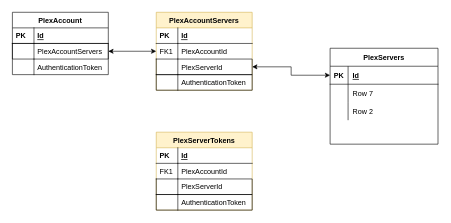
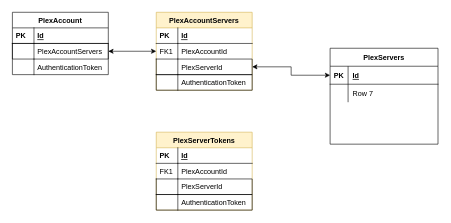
  <mxCell id="0" />
  <mxCell id="1" parent="0" />
  <mxCell id="2" style="rounded=0;orthogonalLoop=1;jettySize=auto;html=1;endArrow=classic;endFill=1;startArrow=classic;startFill=1;edgeStyle=orthogonalEdgeStyle;" edge="1" parent="1" source="37" target="7"><mxGeometry relative="1" as="geometry" /></mxCell>
  <mxCell id="3" style="edgeStyle=orthogonalEdgeStyle;rounded=0;orthogonalLoop=1;jettySize=auto;html=1;entryX=0;entryY=0.5;entryDx=0;entryDy=0;startArrow=classic;startFill=1;endArrow=classic;endFill=1;exitX=1;exitY=0.5;exitDx=0;exitDy=0;" edge="1" parent="1" source="9" target="23"><mxGeometry relative="1" as="geometry" /></mxCell>
  <mxCell id="4" value="PlexAccountServers" style="swimlane;fontStyle=1;childLayout=stackLayout;horizontal=1;startSize=26;horizontalStack=0;resizeParent=1;resizeLast=0;collapsible=1;marginBottom=0;rounded=0;shadow=0;strokeWidth=1;fillColor=#fff2cc;strokeColor=#d6b656;" parent="1" vertex="1"><mxGeometry x="260" y="20" width="160" height="130" as="geometry"><mxRectangle x="260" y="80" width="160" height="26" as="alternateBounds" /></mxGeometry></mxCell>
  <mxCell id="5" value="Id" style="shape=partialRectangle;top=0;left=0;right=0;bottom=1;align=left;verticalAlign=top;fillColor=none;spacingLeft=40;spacingRight=4;overflow=hidden;rotatable=0;points=[[0,0.5],[1,0.5]];portConstraint=eastwest;dropTarget=0;rounded=0;shadow=0;strokeWidth=1;fontStyle=5" parent="4" vertex="1"><mxGeometry y="26" width="160" height="26" as="geometry" /></mxCell>
  <mxCell id="6" value="PK" style="shape=partialRectangle;top=0;left=0;bottom=0;fillColor=none;align=left;verticalAlign=top;spacingLeft=4;spacingRight=4;overflow=hidden;rotatable=0;points=[];portConstraint=eastwest;part=1;fontStyle=1" parent="5" vertex="1" connectable="0"><mxGeometry width="36" height="26" as="geometry" /></mxCell>
  <mxCell id="7" value="PlexAccountId" style="shape=partialRectangle;top=0;left=0;right=0;bottom=0;align=left;verticalAlign=top;fillColor=none;spacingLeft=40;spacingRight=4;overflow=hidden;rotatable=0;points=[[0,0.5],[1,0.5]];portConstraint=eastwest;dropTarget=0;rounded=0;shadow=0;strokeWidth=1;" parent="4" vertex="1"><mxGeometry y="52" width="160" height="26" as="geometry" /></mxCell>
  <mxCell id="8" value="FK1" style="shape=partialRectangle;top=0;left=0;bottom=0;fillColor=none;align=left;verticalAlign=top;spacingLeft=4;spacingRight=4;overflow=hidden;rotatable=0;points=[];portConstraint=eastwest;part=1;" parent="7" vertex="1" connectable="0"><mxGeometry width="36" height="26" as="geometry" /></mxCell>
  <mxCell id="9" value="PlexServerId" style="shape=partialRectangle;top=1;left=1;right=1;bottom=1;align=left;verticalAlign=top;fillColor=none;spacingLeft=40;spacingRight=4;overflow=hidden;rotatable=0;points=[[0,0.5],[1,0.5]];portConstraint=eastwest;dropTarget=0;rounded=0;shadow=0;strokeWidth=1;" vertex="1" parent="4"><mxGeometry y="78" width="160" height="26" as="geometry" /></mxCell>
  <mxCell id="10" value="" style="shape=partialRectangle;top=0;left=0;bottom=0;fillColor=none;align=left;verticalAlign=top;spacingLeft=4;spacingRight=4;overflow=hidden;rotatable=0;points=[];portConstraint=eastwest;part=1;" vertex="1" connectable="0" parent="9"><mxGeometry width="36" height="26" as="geometry" /></mxCell>
  <mxCell id="11" value="AuthenticationToken" style="shape=partialRectangle;top=1;left=1;right=1;bottom=1;align=left;verticalAlign=top;fillColor=none;spacingLeft=40;spacingRight=4;overflow=hidden;rotatable=0;points=[[0,0.5],[1,0.5]];portConstraint=eastwest;dropTarget=0;rounded=0;shadow=0;strokeWidth=1;" vertex="1" parent="4"><mxGeometry y="104" width="160" height="26" as="geometry" /></mxCell>
  <mxCell id="12" value="" style="shape=partialRectangle;top=0;left=0;bottom=0;fillColor=none;align=left;verticalAlign=top;spacingLeft=4;spacingRight=4;overflow=hidden;rotatable=0;points=[];portConstraint=eastwest;part=1;" vertex="1" connectable="0" parent="11"><mxGeometry width="36" height="26" as="geometry" /></mxCell>
  <mxCell id="13" value="PlexServerTokens" style="swimlane;fontStyle=1;childLayout=stackLayout;horizontal=1;startSize=26;horizontalStack=0;resizeParent=1;resizeLast=0;collapsible=1;marginBottom=0;rounded=0;shadow=0;strokeWidth=1;fillColor=#fff2cc;strokeColor=#d6b656;" vertex="1" parent="1"><mxGeometry x="260" y="220" width="160" height="130" as="geometry"><mxRectangle x="260" y="80" width="160" height="26" as="alternateBounds" /></mxGeometry></mxCell>
  <mxCell id="14" value="Id" style="shape=partialRectangle;top=0;left=0;right=0;bottom=1;align=left;verticalAlign=top;fillColor=none;spacingLeft=40;spacingRight=4;overflow=hidden;rotatable=0;points=[[0,0.5],[1,0.5]];portConstraint=eastwest;dropTarget=0;rounded=0;shadow=0;strokeWidth=1;fontStyle=5" vertex="1" parent="13"><mxGeometry y="26" width="160" height="26" as="geometry" /></mxCell>
  <mxCell id="15" value="PK" style="shape=partialRectangle;top=0;left=0;bottom=0;fillColor=none;align=left;verticalAlign=top;spacingLeft=4;spacingRight=4;overflow=hidden;rotatable=0;points=[];portConstraint=eastwest;part=1;fontStyle=1" vertex="1" connectable="0" parent="14"><mxGeometry width="36" height="26" as="geometry" /></mxCell>
  <mxCell id="16" value="PlexAccountId" style="shape=partialRectangle;top=0;left=0;right=0;bottom=0;align=left;verticalAlign=top;fillColor=none;spacingLeft=40;spacingRight=4;overflow=hidden;rotatable=0;points=[[0,0.5],[1,0.5]];portConstraint=eastwest;dropTarget=0;rounded=0;shadow=0;strokeWidth=1;" vertex="1" parent="13"><mxGeometry y="52" width="160" height="26" as="geometry" /></mxCell>
  <mxCell id="17" value="FK1" style="shape=partialRectangle;top=0;left=0;bottom=0;fillColor=none;align=left;verticalAlign=top;spacingLeft=4;spacingRight=4;overflow=hidden;rotatable=0;points=[];portConstraint=eastwest;part=1;" vertex="1" connectable="0" parent="16"><mxGeometry width="36" height="26" as="geometry" /></mxCell>
  <mxCell id="18" value="PlexServerId" style="shape=partialRectangle;top=1;left=1;right=1;bottom=1;align=left;verticalAlign=top;fillColor=none;spacingLeft=40;spacingRight=4;overflow=hidden;rotatable=0;points=[[0,0.5],[1,0.5]];portConstraint=eastwest;dropTarget=0;rounded=0;shadow=0;strokeWidth=1;" vertex="1" parent="13"><mxGeometry y="78" width="160" height="26" as="geometry" /></mxCell>
  <mxCell id="19" value="" style="shape=partialRectangle;top=0;left=0;bottom=0;fillColor=none;align=left;verticalAlign=top;spacingLeft=4;spacingRight=4;overflow=hidden;rotatable=0;points=[];portConstraint=eastwest;part=1;" vertex="1" connectable="0" parent="18"><mxGeometry width="36" height="26" as="geometry" /></mxCell>
  <mxCell id="20" value="AuthenticationToken" style="shape=partialRectangle;top=1;left=1;right=1;bottom=1;align=left;verticalAlign=top;fillColor=none;spacingLeft=40;spacingRight=4;overflow=hidden;rotatable=0;points=[[0,0.5],[1,0.5]];portConstraint=eastwest;dropTarget=0;rounded=0;shadow=0;strokeWidth=1;" vertex="1" parent="13"><mxGeometry y="104" width="160" height="26" as="geometry" /></mxCell>
  <mxCell id="21" value="" style="shape=partialRectangle;top=0;left=0;bottom=0;fillColor=none;align=left;verticalAlign=top;spacingLeft=4;spacingRight=4;overflow=hidden;rotatable=0;points=[];portConstraint=eastwest;part=1;" vertex="1" connectable="0" parent="20"><mxGeometry width="36" height="26" as="geometry" /></mxCell>
  <mxCell id="22" value="PlexServers" style="shape=table;startSize=30;container=1;collapsible=1;childLayout=tableLayout;fixedRows=1;rowLines=0;fontStyle=1;align=center;resizeLast=1;" vertex="1" parent="1"><mxGeometry x="550" y="80" width="180" height="160" as="geometry" /></mxCell>
  <mxCell id="23" value="" style="shape=partialRectangle;collapsible=0;dropTarget=0;pointerEvents=0;fillColor=none;top=0;left=0;bottom=1;right=0;points=[[0,0.5],[1,0.5]];portConstraint=eastwest;" vertex="1" parent="22"><mxGeometry y="30" width="180" height="30" as="geometry" /></mxCell>
  <mxCell id="24" value="PK" style="shape=partialRectangle;connectable=0;fillColor=none;top=0;left=0;bottom=0;right=0;fontStyle=1;overflow=hidden;" vertex="1" parent="23"><mxGeometry width="30" height="30" as="geometry" /></mxCell>
  <mxCell id="25" value="Id" style="shape=partialRectangle;connectable=0;fillColor=none;top=0;left=0;bottom=0;right=0;align=left;spacingLeft=6;fontStyle=5;overflow=hidden;" vertex="1" parent="23"><mxGeometry x="30" width="150" height="30" as="geometry" /></mxCell>
  <mxCell id="26" value="" style="shape=partialRectangle;collapsible=0;dropTarget=0;pointerEvents=0;fillColor=none;top=0;left=0;bottom=0;right=0;points=[[0,0.5],[1,0.5]];portConstraint=eastwest;" vertex="1" parent="22"><mxGeometry y="60" width="180" height="30" as="geometry" /></mxCell>
  <mxCell id="27" value="" style="shape=partialRectangle;connectable=0;fillColor=none;top=0;left=0;bottom=0;right=0;editable=1;overflow=hidden;" vertex="1" parent="26"><mxGeometry width="30" height="30" as="geometry" /></mxCell>
  <mxCell id="28" value="Row 7" style="shape=partialRectangle;connectable=0;fillColor=none;top=0;left=0;bottom=0;right=0;align=left;spacingLeft=6;overflow=hidden;" vertex="1" parent="26"><mxGeometry x="30" width="150" height="30" as="geometry" /></mxCell>
  <mxCell id="29" value="" style="shape=partialRectangle;collapsible=0;dropTarget=0;pointerEvents=0;fillColor=none;top=0;left=0;bottom=0;right=0;points=[[0,0.5],[1,0.5]];portConstraint=eastwest;" vertex="1" parent="22"><mxGeometry y="90" width="180" height="30" as="geometry" /></mxCell>
  <mxCell id="30" value="" style="shape=partialRectangle;connectable=0;fillColor=none;top=0;left=0;bottom=0;right=0;editable=1;overflow=hidden;" vertex="1" parent="29"><mxGeometry width="30" height="30" as="geometry" /></mxCell>
- <mxCell id="31" value="Row 2" style="shape=partialRectangle;connectable=0;fillColor=none;top=0;left=0;bottom=0;right=0;align=left;spacingLeft=6;overflow=hidden;" vertex="1" parent="29"><mxGeometry x="30" width="150" height="30" as="geometry" /></mxCell>
  <mxCell id="32" value="" style="shape=partialRectangle;collapsible=0;dropTarget=0;pointerEvents=0;fillColor=none;top=0;left=0;bottom=0;right=0;points=[[0,0.5],[1,0.5]];portConstraint=eastwest;" vertex="1" parent="22"><mxGeometry y="120" width="180" height="30" as="geometry" /></mxCell>
  <mxCell id="33" value="" style="shape=partialRectangle;connectable=0;fillColor=none;top=0;left=0;bottom=0;right=0;editable=1;overflow=hidden;" vertex="1" parent="32"><mxGeometry width="30" height="30" as="geometry" /></mxCell>
  <mxCell id="34" value="PlexAccount" style="swimlane;fontStyle=1;childLayout=stackLayout;horizontal=1;startSize=26;horizontalStack=0;resizeParent=1;resizeLast=0;collapsible=1;marginBottom=0;rounded=0;shadow=0;strokeWidth=1;" parent="1" vertex="1"><mxGeometry x="20" y="20" width="160" height="104" as="geometry"><mxRectangle x="40" y="42" width="160" height="26" as="alternateBounds" /></mxGeometry></mxCell>
  <mxCell id="35" value="Id" style="shape=partialRectangle;top=0;left=0;right=0;bottom=1;align=left;verticalAlign=top;fillColor=none;spacingLeft=40;spacingRight=4;overflow=hidden;rotatable=0;points=[[0,0.5],[1,0.5]];portConstraint=eastwest;dropTarget=0;rounded=0;shadow=0;strokeWidth=1;fontStyle=5" parent="34" vertex="1"><mxGeometry y="26" width="160" height="26" as="geometry" /></mxCell>
  <mxCell id="36" value="PK" style="shape=partialRectangle;top=0;left=0;bottom=0;fillColor=none;align=left;verticalAlign=top;spacingLeft=4;spacingRight=4;overflow=hidden;rotatable=0;points=[];portConstraint=eastwest;part=1;fontStyle=1" parent="35" vertex="1" connectable="0"><mxGeometry width="36" height="26" as="geometry" /></mxCell>
  <mxCell id="37" value="PlexAccountServers" style="shape=partialRectangle;top=1;left=1;right=1;bottom=1;align=left;verticalAlign=top;fillColor=none;spacingLeft=40;spacingRight=4;overflow=hidden;rotatable=0;points=[[0,0.5],[1,0.5]];portConstraint=eastwest;dropTarget=0;rounded=0;shadow=0;strokeWidth=1;" vertex="1" parent="34"><mxGeometry y="52" width="160" height="26" as="geometry" /></mxCell>
  <mxCell id="38" value="" style="shape=partialRectangle;top=0;left=0;bottom=0;fillColor=none;align=left;verticalAlign=top;spacingLeft=4;spacingRight=4;overflow=hidden;rotatable=0;points=[];portConstraint=eastwest;part=1;" vertex="1" connectable="0" parent="37"><mxGeometry width="36" height="26" as="geometry" /></mxCell>
  <mxCell id="39" value="AuthenticationToken" style="shape=partialRectangle;top=0;left=0;right=0;bottom=0;align=left;verticalAlign=top;fillColor=none;spacingLeft=40;spacingRight=4;overflow=hidden;rotatable=0;points=[[0,0.5],[1,0.5]];portConstraint=eastwest;dropTarget=0;rounded=0;shadow=0;strokeWidth=1;" parent="34" vertex="1"><mxGeometry y="78" width="160" height="26" as="geometry" /></mxCell>
  <mxCell id="40" value="" style="shape=partialRectangle;top=0;left=0;bottom=0;fillColor=none;align=left;verticalAlign=top;spacingLeft=4;spacingRight=4;overflow=hidden;rotatable=0;points=[];portConstraint=eastwest;part=1;" parent="39" vertex="1" connectable="0"><mxGeometry width="36" height="26" as="geometry" /></mxCell>
